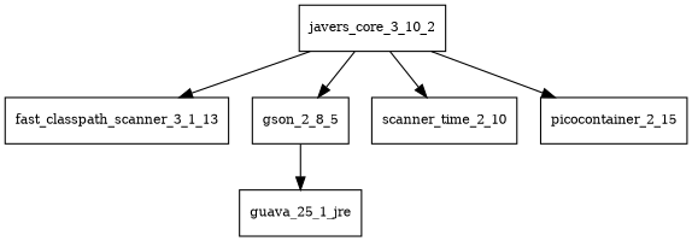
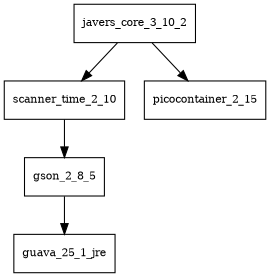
  digraph {
    node [fontsize=10.0 shape=box]
    javers_core_3_10_2
-   fast_classpath_scanner_3_1_13
    gson_2_8_5
    n4 [label=scanner_time_2_10]
    picocontainer_2_15
    guava_25_1_jre
-   javers_core_3_10_2 -> fast_classpath_scanner_3_1_13
-   javers_core_3_10_2 -> gson_2_8_5
+   n4 -> gson_2_8_5
    javers_core_3_10_2 -> n4
    javers_core_3_10_2 -> picocontainer_2_15
    gson_2_8_5 -> guava_25_1_jre
  }
